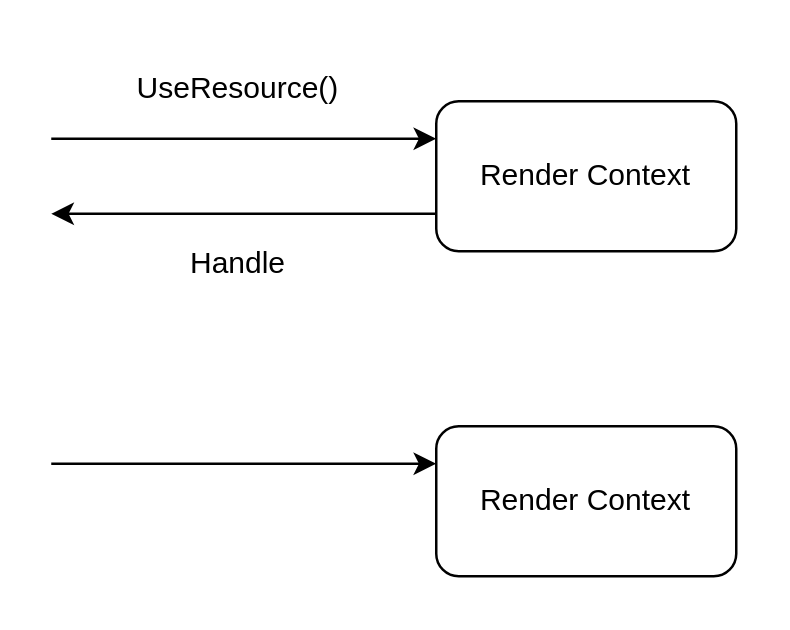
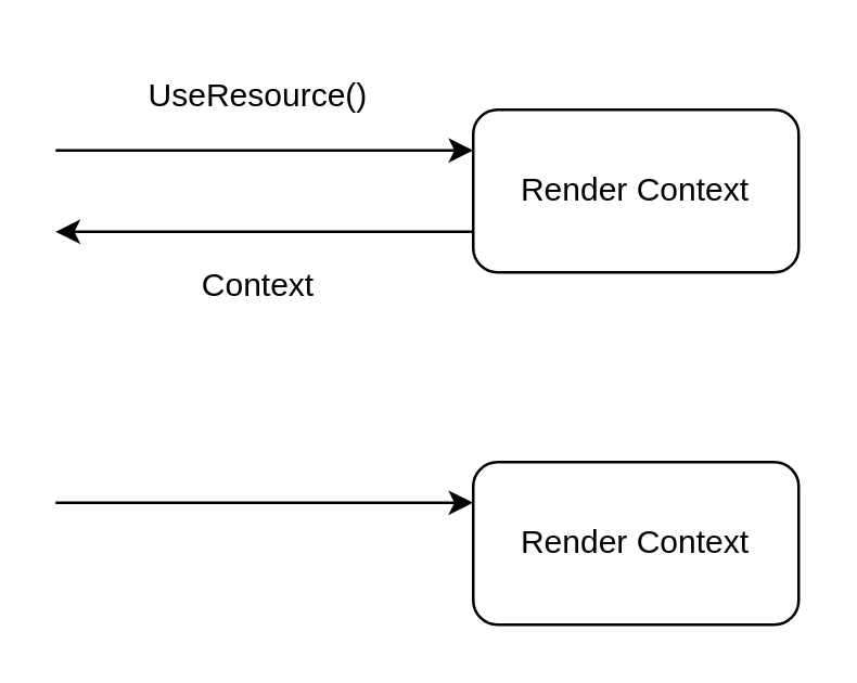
  <mxCell id="0" />
  <mxCell id="1" parent="0" />
  <mxCell id="2" value="Render Context" style="rounded=1;whiteSpace=wrap;html=1;" vertex="1" parent="1"><mxGeometry x="174" y="40" width="120" height="60" as="geometry" /></mxCell>
  <mxCell id="3" value="" style="endArrow=classic;html=1;rounded=0;entryX=0;entryY=0.25;entryDx=0;entryDy=0;" edge="1" parent="1" target="2"><mxGeometry width="50" height="50" relative="1" as="geometry"><mxPoint x="20" y="55" as="sourcePoint" /><mxPoint y="30" as="targetPoint" x="-20" /></mxGeometry></mxCell>
  <mxCell id="4" value="UseResource()" style="text;html=1;strokeColor=none;fillColor=none;align=center;verticalAlign=middle;whiteSpace=wrap;rounded=0;" vertex="1" parent="1"><mxGeometry x="40" y="20" width="110" height="30" as="geometry" /></mxCell>
  <mxCell id="5" value="" style="endArrow=classic;html=1;rounded=0;exitX=0;exitY=0.75;exitDx=0;exitDy=0;" edge="1" parent="1" source="2"><mxGeometry width="50" height="50" relative="1" as="geometry"><mxPoint x="50" y="130" as="sourcePoint" /><mxPoint x="20" y="85" as="targetPoint" /></mxGeometry></mxCell>
- <mxCell id="6" value="Handle" style="text;html=1;strokeColor=none;fillColor=none;align=center;verticalAlign=middle;whiteSpace=wrap;rounded=0;" vertex="1" parent="1"><mxGeometry x="40" y="90" width="110" height="30" as="geometry" /></mxCell>
+ <mxCell id="6" value="Context" style="text;html=1;strokeColor=none;fillColor=none;align=center;verticalAlign=middle;whiteSpace=wrap;rounded=0;" vertex="1" parent="1"><mxGeometry x="40" y="90" width="110" height="30" as="geometry" /></mxCell>
  <mxCell id="7" value="Render Context" style="rounded=1;whiteSpace=wrap;html=1;" vertex="1" parent="1"><mxGeometry x="174" y="170" width="120" height="60" as="geometry" /></mxCell>
  <mxCell id="8" value="" style="endArrow=classic;html=1;rounded=0;entryX=0;entryY=0.25;entryDx=0;entryDy=0;" edge="1" parent="1" target="7"><mxGeometry width="50" height="50" relative="1" as="geometry"><mxPoint x="20" y="185" as="sourcePoint" /><mxPoint y="160" as="targetPoint" x="-20" /></mxGeometry></mxCell>
